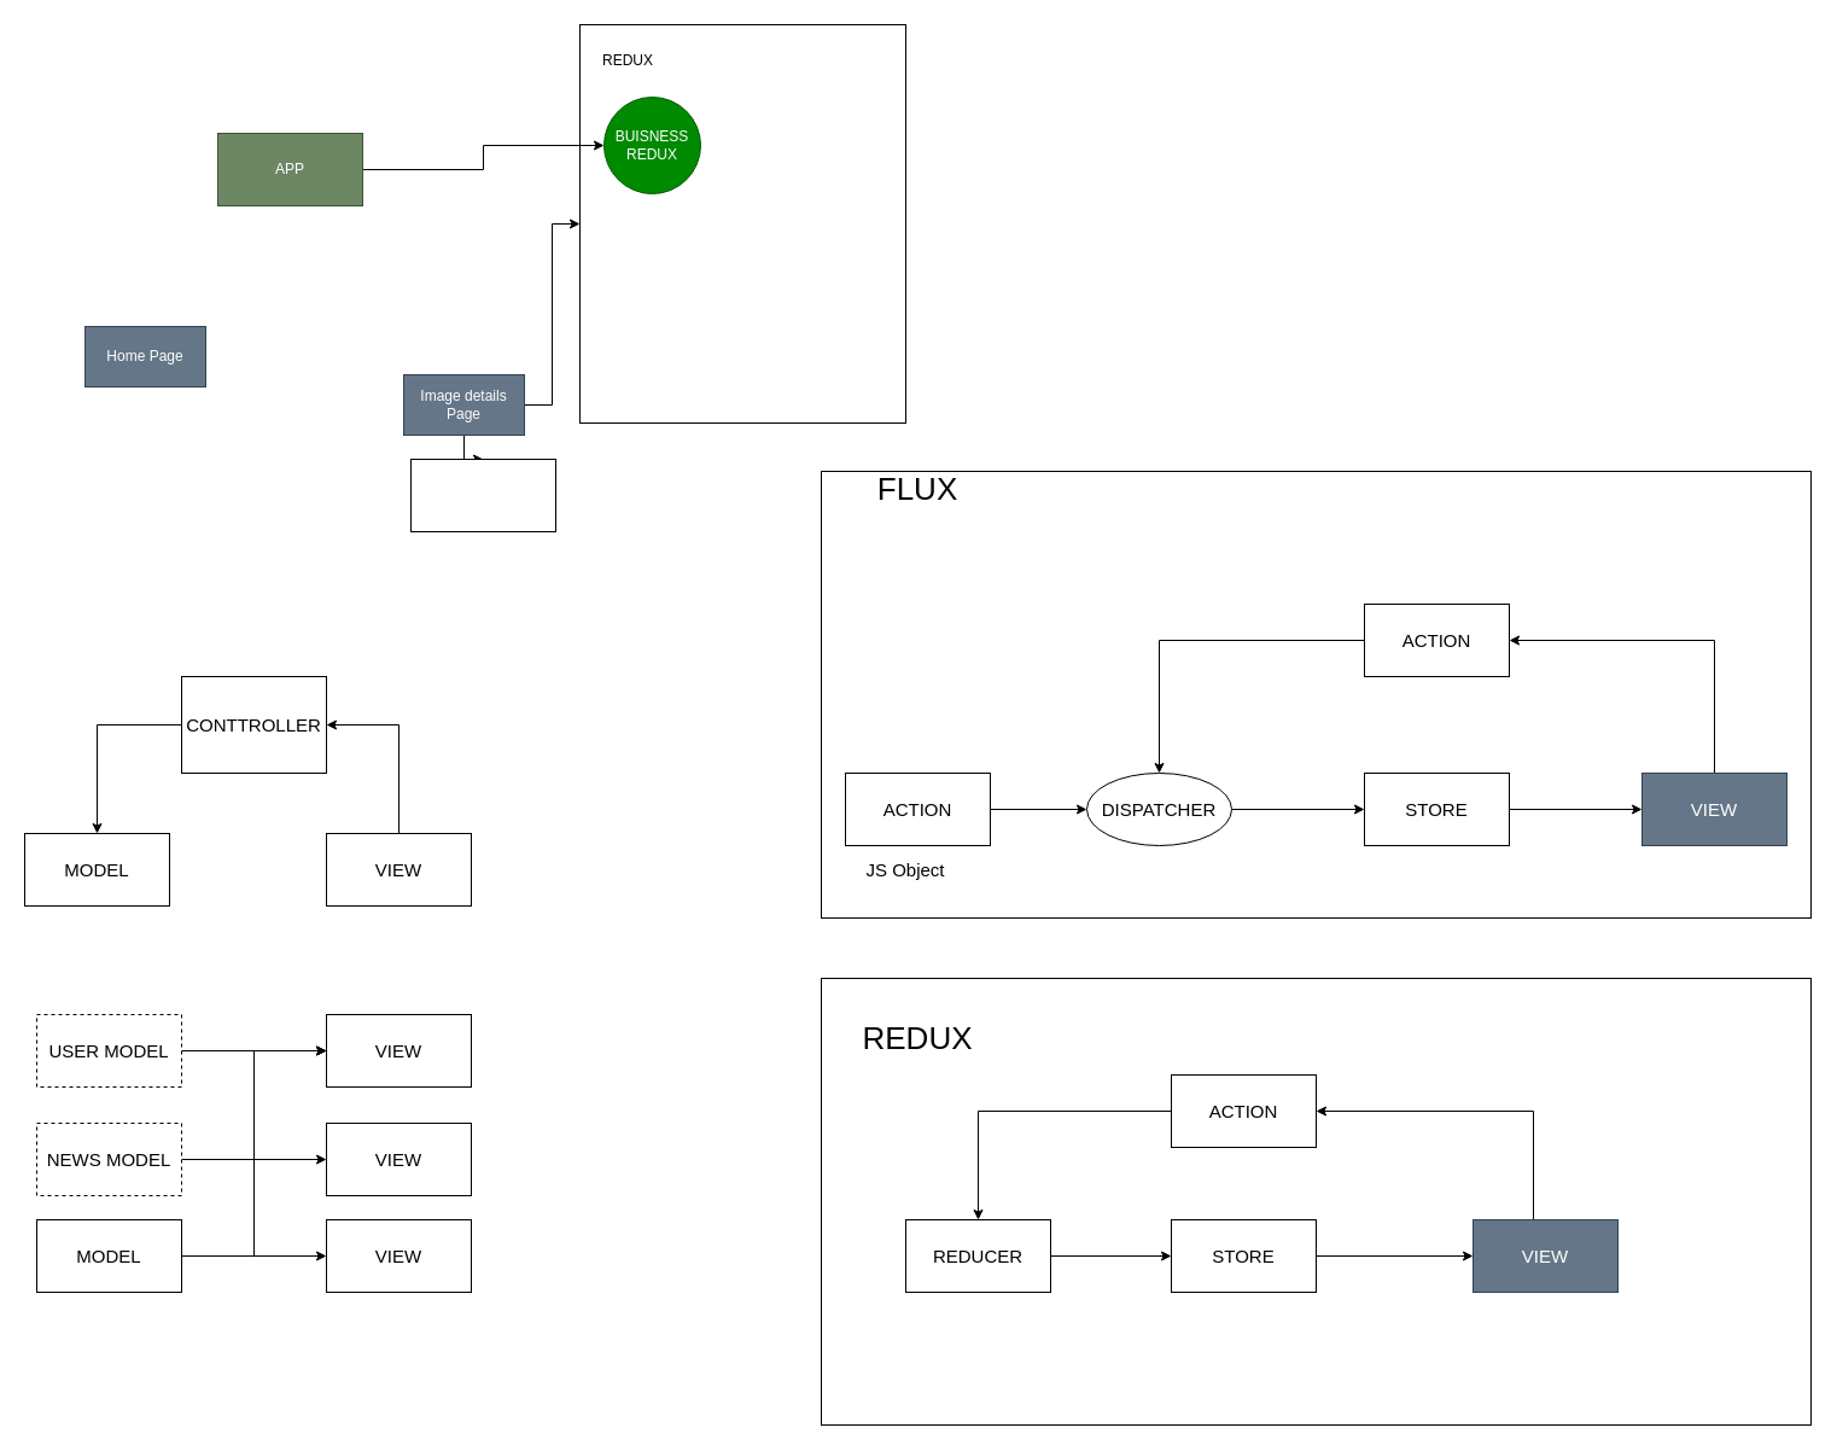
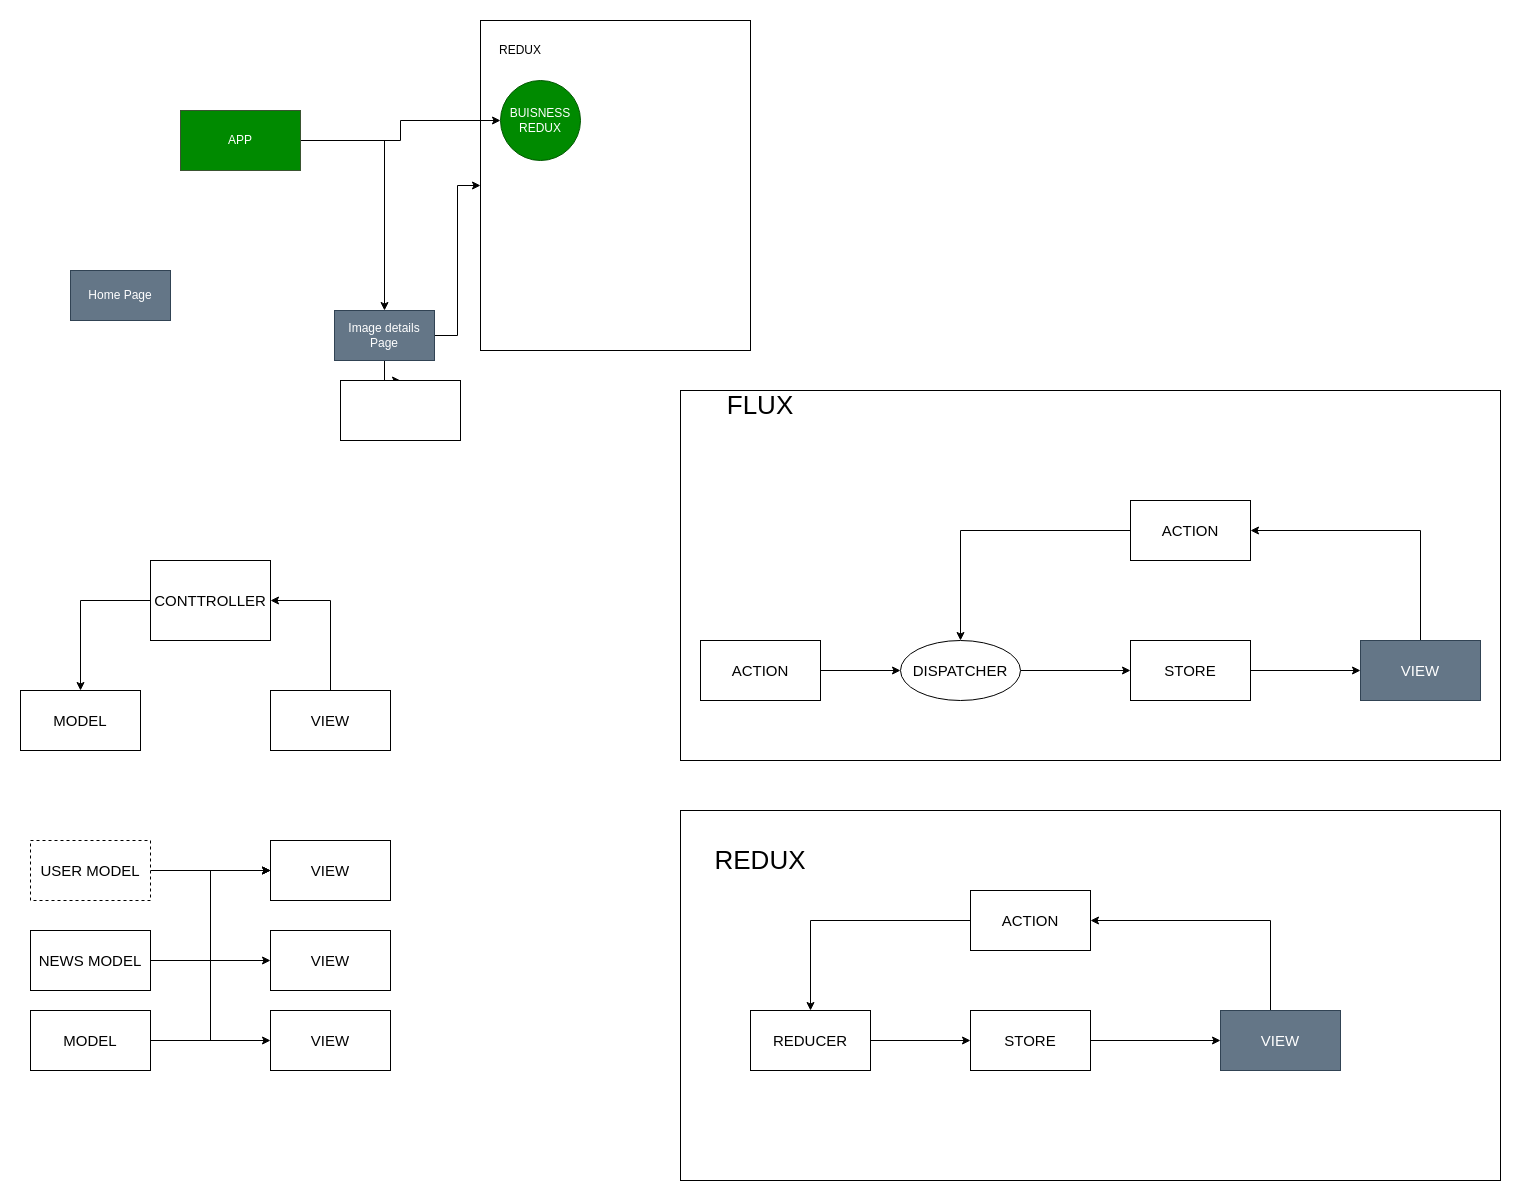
  <mxCell id="0" />
  <mxCell id="1" parent="0" />
  <mxCell id="2" value="" style="rounded=0;whiteSpace=wrap;html=1;fontSize=15;" vertex="1" parent="1"><mxGeometry x="680" y="390" width="820" height="370" as="geometry" /></mxCell>
  <mxCell id="3" value="" style="rounded=0;whiteSpace=wrap;html=1;" vertex="1" parent="1"><mxGeometry x="480" y="20" width="270" height="330" as="geometry" /></mxCell>
  <mxCell id="4" style="edgeStyle=orthogonalEdgeStyle;rounded=0;orthogonalLoop=1;jettySize=auto;html=1;entryX=0.5;entryY=0;entryDx=0;entryDy=0;" parent="1" edge="1"><mxGeometry relative="1" as="geometry"><mxPoint x="170" y="210" as="sourcePoint" /></mxGeometry></mxCell>
  <mxCell id="5" style="edgeStyle=orthogonalEdgeStyle;rounded=0;orthogonalLoop=1;jettySize=auto;html=1;entryX=0.5;entryY=0;entryDx=0;entryDy=0;" parent="1" edge="1"><mxGeometry relative="1" as="geometry"><mxPoint x="230" y="240" as="sourcePoint" /></mxGeometry></mxCell>
  <mxCell id="6" style="edgeStyle=orthogonalEdgeStyle;rounded=0;orthogonalLoop=1;jettySize=auto;html=1;entryX=0.5;entryY=0;entryDx=0;entryDy=0;" parent="1" edge="1"><mxGeometry relative="1" as="geometry"><mxPoint x="290" y="210" as="sourcePoint" /></mxGeometry></mxCell>
+ <mxCell id="7" style="edgeStyle=orthogonalEdgeStyle;rounded=0;orthogonalLoop=1;jettySize=auto;html=1;entryX=0.5;entryY=0;entryDx=0;entryDy=0;" edge="1" parent="1" source="9" target="13"><mxGeometry relative="1" as="geometry" /></mxCell>
  <mxCell id="8" style="edgeStyle=orthogonalEdgeStyle;rounded=0;orthogonalLoop=1;jettySize=auto;html=1;entryX=0;entryY=0.5;entryDx=0;entryDy=0;fontSize=15;" edge="1" parent="1" source="9" target="14"><mxGeometry relative="1" as="geometry" /></mxCell>
- <mxCell id="9" value="APP" style="rounded=0;whiteSpace=wrap;html=1;fillColor=#6d8764;strokeColor=#3A5431;fontColor=#ffffff;" parent="1" vertex="1"><mxGeometry x="180" y="110" width="120" height="60" as="geometry" /></mxCell>
+ <mxCell id="9" value="APP" style="rounded=0;whiteSpace=wrap;html=1;fillColor=#008a00;strokeColor=#3A5431;fontColor=#ffffff;" parent="1" vertex="1"><mxGeometry x="180" y="110" width="120" height="60" as="geometry" /></mxCell>
  <mxCell id="10" value="Home Page" style="rounded=0;whiteSpace=wrap;html=1;fillColor=#647687;strokeColor=#314354;fontColor=#ffffff;" parent="1" vertex="1"><mxGeometry x="70" y="270" width="100" height="50" as="geometry" /></mxCell>
  <mxCell id="11" style="edgeStyle=orthogonalEdgeStyle;rounded=0;orthogonalLoop=1;jettySize=auto;html=1;fontSize=15;" edge="1" parent="1" source="13" target="3"><mxGeometry relative="1" as="geometry" /></mxCell>
  <mxCell id="12" style="edgeStyle=orthogonalEdgeStyle;rounded=0;orthogonalLoop=1;jettySize=auto;html=1;entryX=0.5;entryY=0;entryDx=0;entryDy=0;fontSize=15;" edge="1" parent="1" source="13" target="54"><mxGeometry relative="1" as="geometry" /></mxCell>
  <mxCell id="13" value="Image details Page" style="rounded=0;whiteSpace=wrap;html=1;fillColor=#647687;strokeColor=#314354;fontColor=#ffffff;" parent="1" vertex="1"><mxGeometry x="334" y="310" width="100" height="50" as="geometry" /></mxCell>
  <mxCell id="14" value="BUISNESS&lt;br&gt;REDUX" style="ellipse;whiteSpace=wrap;html=1;aspect=fixed;fillColor=#008a00;strokeColor=#005700;fontColor=#ffffff;" vertex="1" parent="1"><mxGeometry x="500" y="80" width="80" height="80" as="geometry" /></mxCell>
  <mxCell id="15" value="REDUX" style="text;html=1;strokeColor=none;fillColor=none;align=center;verticalAlign=middle;whiteSpace=wrap;rounded=0;" vertex="1" parent="1"><mxGeometry x="500" y="40" width="40" height="20" as="geometry" /></mxCell>
  <mxCell id="16" style="edgeStyle=orthogonalEdgeStyle;rounded=0;orthogonalLoop=1;jettySize=auto;html=1;entryX=0.5;entryY=0;entryDx=0;entryDy=0;fontSize=26;" edge="1" parent="1" source="17" target="18"><mxGeometry relative="1" as="geometry" /></mxCell>
  <mxCell id="17" value="CONTTROLLER" style="rounded=0;whiteSpace=wrap;html=1;fontSize=15;" vertex="1" parent="1"><mxGeometry x="150" y="560" width="120" height="80" as="geometry" /></mxCell>
  <mxCell id="18" value="MODEL" style="rounded=0;whiteSpace=wrap;html=1;fontSize=15;" vertex="1" parent="1"><mxGeometry x="20" y="690" width="120" height="60" as="geometry" /></mxCell>
  <mxCell id="19" style="edgeStyle=orthogonalEdgeStyle;rounded=0;orthogonalLoop=1;jettySize=auto;html=1;exitX=0.5;exitY=0;exitDx=0;exitDy=0;fontSize=26;entryX=1;entryY=0.5;entryDx=0;entryDy=0;" edge="1" parent="1" source="20" target="17"><mxGeometry relative="1" as="geometry" /></mxCell>
  <mxCell id="20" value="VIEW" style="rounded=0;whiteSpace=wrap;html=1;fontSize=15;" vertex="1" parent="1"><mxGeometry x="270" y="690" width="120" height="60" as="geometry" /></mxCell>
  <mxCell id="21" style="edgeStyle=orthogonalEdgeStyle;rounded=0;orthogonalLoop=1;jettySize=auto;html=1;entryX=0;entryY=0.5;entryDx=0;entryDy=0;fontSize=15;" edge="1" parent="1" source="23" target="29"><mxGeometry relative="1" as="geometry" /></mxCell>
  <mxCell id="22" style="edgeStyle=orthogonalEdgeStyle;rounded=0;orthogonalLoop=1;jettySize=auto;html=1;entryX=0;entryY=0.5;entryDx=0;entryDy=0;fontSize=15;" edge="1" parent="1" source="23" target="30"><mxGeometry relative="1" as="geometry" /></mxCell>
  <mxCell id="23" value="USER MODEL" style="rounded=0;whiteSpace=wrap;html=1;fontSize=15;dashed=1;" vertex="1" parent="1"><mxGeometry x="30" y="840" width="120" height="60" as="geometry" /></mxCell>
  <mxCell id="24" style="edgeStyle=orthogonalEdgeStyle;rounded=0;orthogonalLoop=1;jettySize=auto;html=1;entryX=0;entryY=0.5;entryDx=0;entryDy=0;fontSize=15;" edge="1" parent="1" source="25" target="29"><mxGeometry relative="1" as="geometry" /></mxCell>
- <mxCell id="25" value="NEWS MODEL" style="rounded=0;whiteSpace=wrap;html=1;fontSize=15;dashed=1;" vertex="1" parent="1"><mxGeometry x="30" y="930" width="120" height="60" as="geometry" /></mxCell>
+ <mxCell id="25" value="NEWS MODEL" style="rounded=0;whiteSpace=wrap;html=1;fontSize=15;" vertex="1" parent="1"><mxGeometry x="30" y="930" width="120" height="60" as="geometry" /></mxCell>
  <mxCell id="26" style="edgeStyle=orthogonalEdgeStyle;rounded=0;orthogonalLoop=1;jettySize=auto;html=1;entryX=0;entryY=0.5;entryDx=0;entryDy=0;fontSize=15;" edge="1" parent="1" source="28" target="29"><mxGeometry relative="1" as="geometry" /></mxCell>
  <mxCell id="27" style="edgeStyle=orthogonalEdgeStyle;rounded=0;orthogonalLoop=1;jettySize=auto;html=1;entryX=0;entryY=0.5;entryDx=0;entryDy=0;fontSize=15;" edge="1" parent="1" source="28" target="31"><mxGeometry relative="1" as="geometry" /></mxCell>
  <mxCell id="28" value="MODEL" style="rounded=0;whiteSpace=wrap;html=1;fontSize=15;" vertex="1" parent="1"><mxGeometry x="30" y="1010" width="120" height="60" as="geometry" /></mxCell>
  <mxCell id="29" value="VIEW" style="rounded=0;whiteSpace=wrap;html=1;fontSize=15;" vertex="1" parent="1"><mxGeometry x="270" y="840" width="120" height="60" as="geometry" /></mxCell>
  <mxCell id="30" value="VIEW" style="rounded=0;whiteSpace=wrap;html=1;fontSize=15;" vertex="1" parent="1"><mxGeometry x="270" y="930" width="120" height="60" as="geometry" /></mxCell>
  <mxCell id="31" value="VIEW" style="rounded=0;whiteSpace=wrap;html=1;fontSize=15;" vertex="1" parent="1"><mxGeometry x="270" y="1010" width="120" height="60" as="geometry" /></mxCell>
  <mxCell id="32" value="FLUX" style="text;html=1;strokeColor=none;fillColor=none;align=center;verticalAlign=middle;whiteSpace=wrap;rounded=0;fontSize=26;" vertex="1" parent="1"><mxGeometry x="740" y="395" width="40" height="20" as="geometry" /></mxCell>
  <mxCell id="33" style="edgeStyle=orthogonalEdgeStyle;rounded=0;orthogonalLoop=1;jettySize=auto;html=1;entryX=0;entryY=0.5;entryDx=0;entryDy=0;fontSize=15;" edge="1" parent="1" source="34" target="36"><mxGeometry relative="1" as="geometry" /></mxCell>
  <mxCell id="34" value="ACTION" style="rounded=0;whiteSpace=wrap;html=1;fontSize=15;" vertex="1" parent="1"><mxGeometry x="700" y="640" width="120" height="60" as="geometry" /></mxCell>
  <mxCell id="35" style="edgeStyle=orthogonalEdgeStyle;rounded=0;orthogonalLoop=1;jettySize=auto;html=1;entryX=0;entryY=0.5;entryDx=0;entryDy=0;fontSize=15;" edge="1" parent="1" source="36" target="39"><mxGeometry relative="1" as="geometry" /></mxCell>
  <mxCell id="36" value="DISPATCHER" style="ellipse;whiteSpace=wrap;html=1;fontSize=15;" vertex="1" parent="1"><mxGeometry x="900" y="640" width="120" height="60" as="geometry" /></mxCell>
- <mxCell id="37" value="JS Object" style="text;html=1;strokeColor=none;fillColor=none;align=center;verticalAlign=middle;whiteSpace=wrap;rounded=0;fontSize=15;" vertex="1" parent="1"><mxGeometry x="690" y="710" width="120" height="20" as="geometry" /></mxCell>
  <mxCell id="38" style="edgeStyle=orthogonalEdgeStyle;rounded=0;orthogonalLoop=1;jettySize=auto;html=1;entryX=0;entryY=0.5;entryDx=0;entryDy=0;fontSize=15;" edge="1" parent="1" source="39" target="41"><mxGeometry relative="1" as="geometry" /></mxCell>
  <mxCell id="39" value="STORE" style="rounded=0;whiteSpace=wrap;html=1;fontSize=15;" vertex="1" parent="1"><mxGeometry x="1130" y="640" width="120" height="60" as="geometry" /></mxCell>
  <mxCell id="40" style="edgeStyle=orthogonalEdgeStyle;rounded=0;orthogonalLoop=1;jettySize=auto;html=1;entryX=1;entryY=0.5;entryDx=0;entryDy=0;fontSize=15;" edge="1" parent="1" source="41" target="43"><mxGeometry relative="1" as="geometry"><Array as="points"><mxPoint x="1420" y="530" /></Array></mxGeometry></mxCell>
  <mxCell id="41" value="VIEW" style="rounded=0;whiteSpace=wrap;html=1;fontSize=15;fillColor=#647687;strokeColor=#314354;fontColor=#ffffff;" vertex="1" parent="1"><mxGeometry x="1360" y="640" width="120" height="60" as="geometry" /></mxCell>
  <mxCell id="42" style="edgeStyle=orthogonalEdgeStyle;rounded=0;orthogonalLoop=1;jettySize=auto;html=1;entryX=0.5;entryY=0;entryDx=0;entryDy=0;fontSize=15;" edge="1" parent="1" source="43" target="36"><mxGeometry relative="1" as="geometry" /></mxCell>
  <mxCell id="43" value="ACTION" style="rounded=0;whiteSpace=wrap;html=1;fontSize=15;" vertex="1" parent="1"><mxGeometry x="1130" y="500" width="120" height="60" as="geometry" /></mxCell>
  <mxCell id="44" value="" style="rounded=0;whiteSpace=wrap;html=1;fontSize=15;" vertex="1" parent="1"><mxGeometry x="680" y="810" width="820" height="370" as="geometry" /></mxCell>
  <mxCell id="45" value="REDUX" style="text;html=1;strokeColor=none;fillColor=none;align=center;verticalAlign=middle;whiteSpace=wrap;rounded=0;fontSize=26;" vertex="1" parent="1"><mxGeometry x="740" y="850" width="40" height="20" as="geometry" /></mxCell>
  <mxCell id="46" style="edgeStyle=orthogonalEdgeStyle;rounded=0;orthogonalLoop=1;jettySize=auto;html=1;entryX=0.5;entryY=0;entryDx=0;entryDy=0;fontSize=15;" edge="1" parent="1" source="47" target="49"><mxGeometry relative="1" as="geometry" /></mxCell>
  <mxCell id="47" value="ACTION" style="rounded=0;whiteSpace=wrap;html=1;fontSize=15;" vertex="1" parent="1"><mxGeometry x="970" y="890" width="120" height="60" as="geometry" /></mxCell>
  <mxCell id="48" style="edgeStyle=orthogonalEdgeStyle;rounded=0;orthogonalLoop=1;jettySize=auto;html=1;entryX=0;entryY=0.5;entryDx=0;entryDy=0;fontSize=15;" edge="1" parent="1" source="49" target="51"><mxGeometry relative="1" as="geometry" /></mxCell>
  <mxCell id="49" value="REDUCER" style="rounded=0;whiteSpace=wrap;html=1;fontSize=15;" vertex="1" parent="1"><mxGeometry x="750" y="1010" width="120" height="60" as="geometry" /></mxCell>
  <mxCell id="50" style="edgeStyle=orthogonalEdgeStyle;rounded=0;orthogonalLoop=1;jettySize=auto;html=1;entryX=0;entryY=0.5;entryDx=0;entryDy=0;fontSize=15;" edge="1" parent="1" source="51" target="53"><mxGeometry relative="1" as="geometry" /></mxCell>
  <mxCell id="51" value="STORE" style="rounded=0;whiteSpace=wrap;html=1;fontSize=15;" vertex="1" parent="1"><mxGeometry x="970" y="1010" width="120" height="60" as="geometry" /></mxCell>
  <mxCell id="52" style="edgeStyle=orthogonalEdgeStyle;rounded=0;orthogonalLoop=1;jettySize=auto;html=1;entryX=1;entryY=0.5;entryDx=0;entryDy=0;fontSize=15;" edge="1" parent="1" source="53" target="47"><mxGeometry relative="1" as="geometry"><Array as="points"><mxPoint x="1270" y="920" /></Array></mxGeometry></mxCell>
  <mxCell id="53" value="VIEW" style="rounded=0;whiteSpace=wrap;html=1;fontSize=15;fillColor=#647687;strokeColor=#314354;fontColor=#ffffff;" vertex="1" parent="1"><mxGeometry x="1220" y="1010" width="120" height="60" as="geometry" /></mxCell>
  <mxCell id="54" value="" style="rounded=0;whiteSpace=wrap;html=1;fontSize=15;" vertex="1" parent="1"><mxGeometry x="340" y="380" width="120" height="60" as="geometry" /></mxCell>
